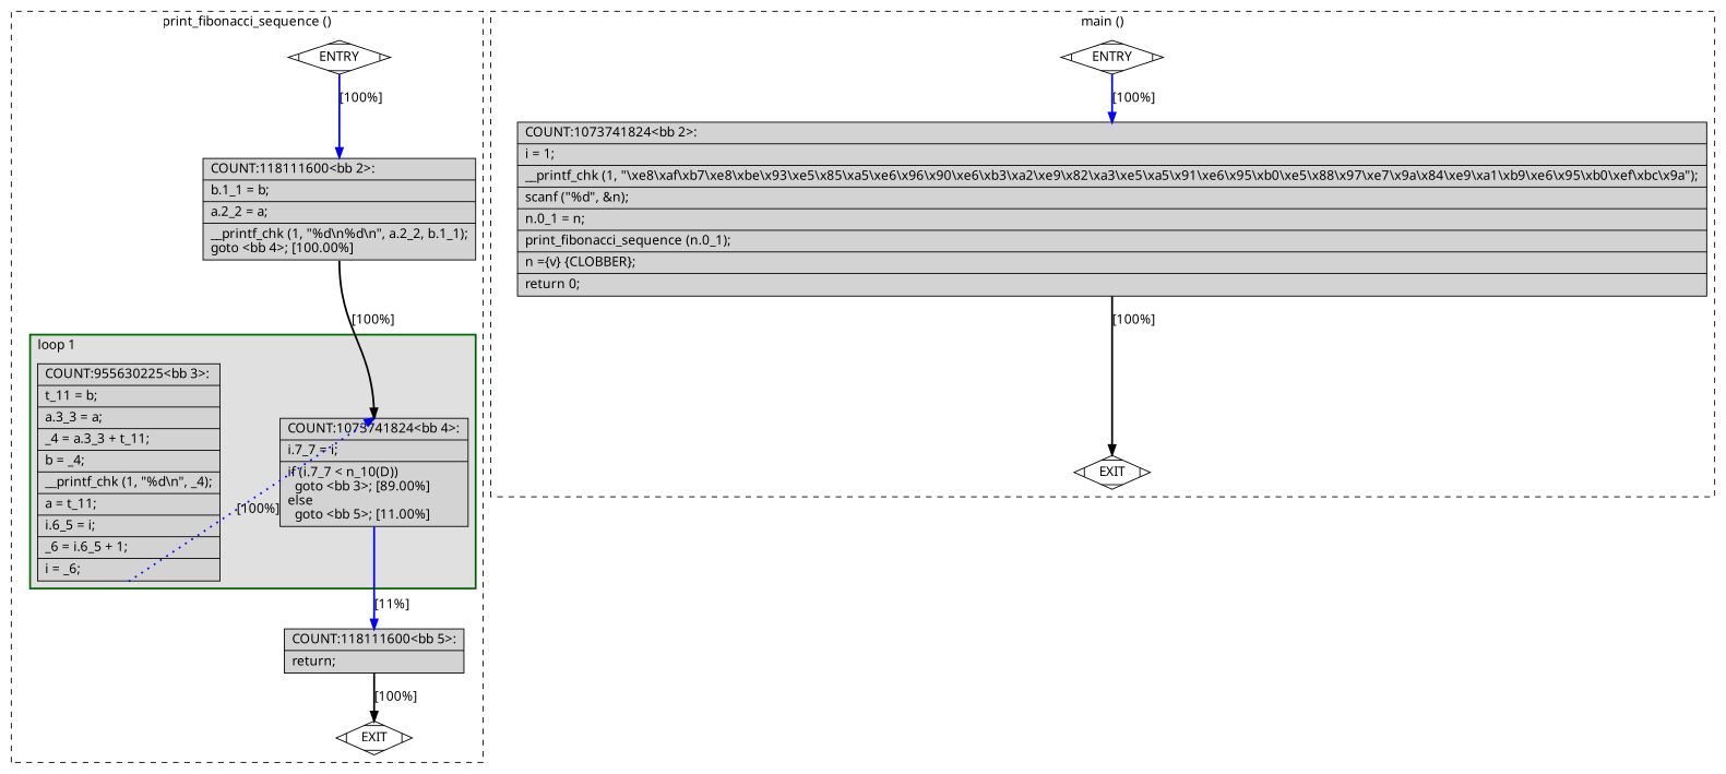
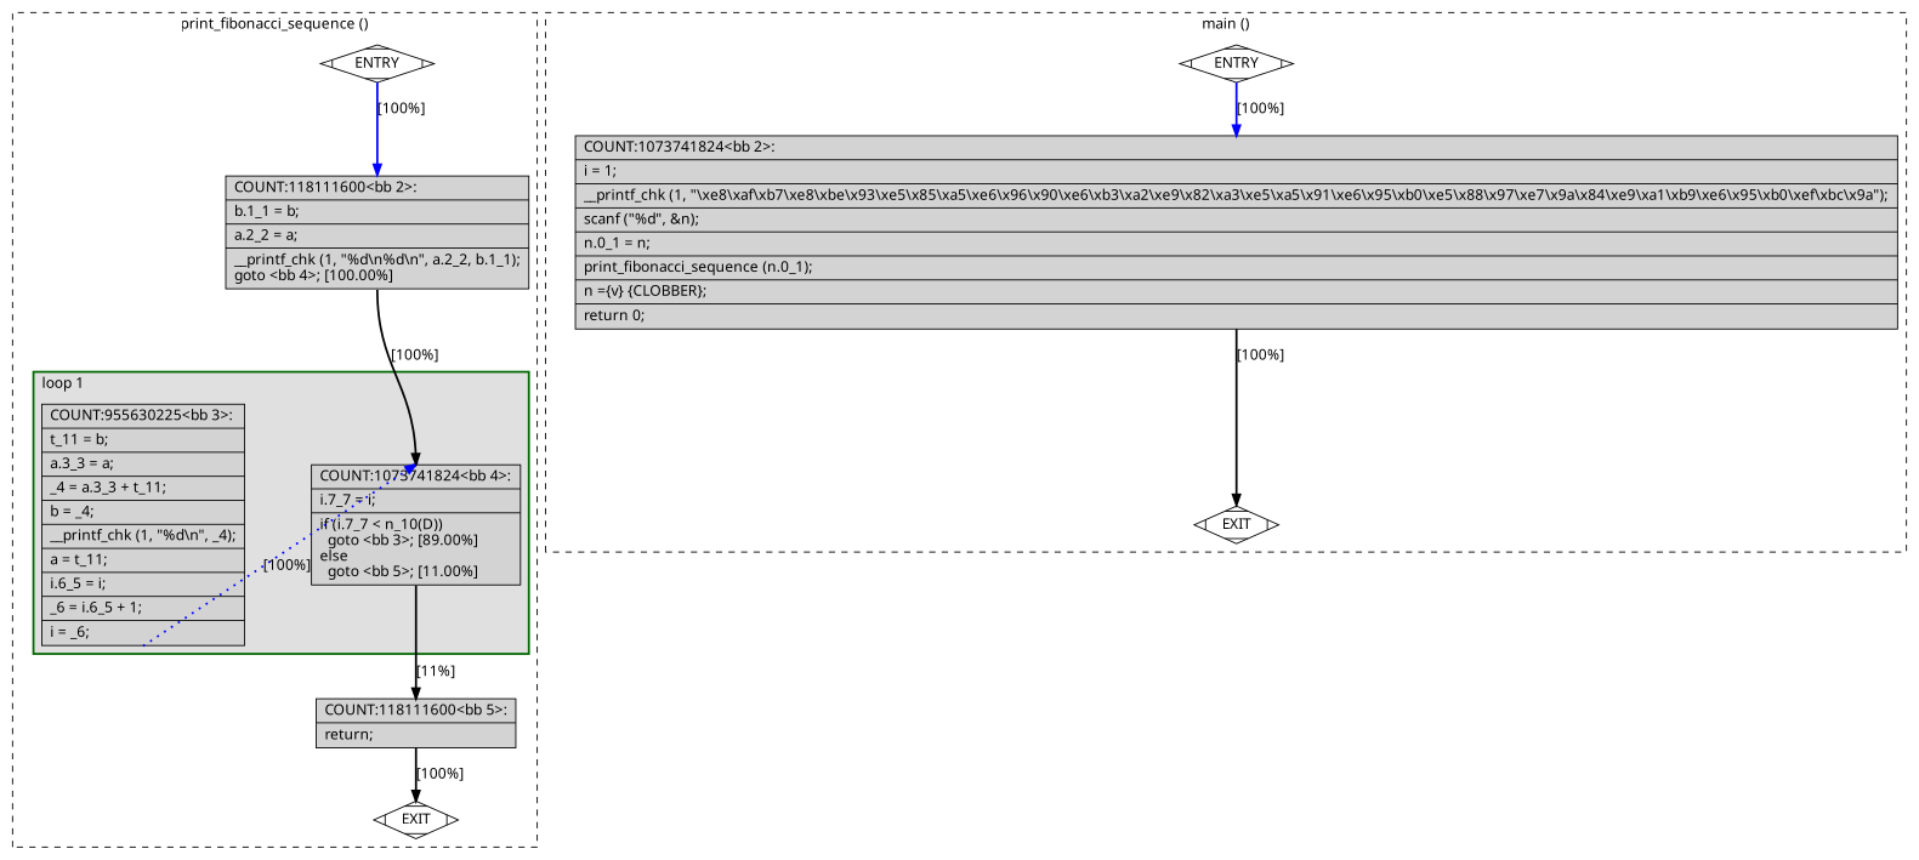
  digraph {
    fontname="Noto Sans"
    node [fillcolor=lightgrey fontname="Noto Sans" shape=record style=filled]
    edge [color=black constraint=true fontname="Noto Sans" headport=n style="solid,bold" tailport=s weight=10]
    n1 [label="{COUNT:1073741824\<bb\ 4\>:\l|i.7_7\ =\ i;\l|if\ (i.7_7\ \<\ n_10(D))\l\ \ goto\ \<bb\ 3\>;\ [89.00%]\lelse\l\ \ goto\ \<bb\ 5\>;\ [11.00%]\l}"]
    n2 [label="{COUNT:955630225\<bb\ 3\>:\l|t_11\ =\ b;\l|a.3_3\ =\ a;\l|_4\ =\ a.3_3\ +\ t_11;\l|b\ =\ _4;\l|__printf_chk\ (1,\ \"%d\\n\",\ _4);\l|a\ =\ t_11;\l|i.6_5\ =\ i;\l|_6\ =\ i.6_5\ +\ 1;\l|i\ =\ _6;\l}"]
    n3 [label="{COUNT:118111600\<bb\ 5\>:\l|return;\l}"]
    n4 [fillcolor=white label=ENTRY shape=Mdiamond]
    n5 [fillcolor=white label=EXIT shape=Mdiamond]
    n6 [label="{COUNT:118111600\<bb\ 2\>:\l|b.1_1\ =\ b;\l|a.2_2\ =\ a;\l|__printf_chk\ (1,\ \"%d\\n%d\\n\",\ a.2_2,\ b.1_1);\lgoto\ \<bb\ 4\>;\ [100.00%]\l}"]
    n7 [fillcolor=white label=ENTRY shape=Mdiamond]
    n8 [fillcolor=white label=EXIT shape=Mdiamond]
    n9 [label="{COUNT:1073741824\<bb\ 2\>:\l|i\ =\ 1;\l|__printf_chk\ (1,\ \"\\xe8\\xaf\\xb7\\xe8\\xbe\\x93\\xe5\\x85\\xa5\\xe6\\x96\\x90\\xe6\\xb3\\xa2\\xe9\\x82\\xa3\\xe5\\xa5\\x91\\xe6\\x95\\xb0\\xe5\\x88\\x97\\xe7\\x9a\\x84\\xe9\\xa1\\xb9\\xe6\\x95\\xb0\\xef\\xbc\\x9a\");\l|scanf\ (\"%d\",\ &n);\l|n.0_1\ =\ n;\l|print_fibonacci_sequence\ (n.0_1);\l|n\ =\{v\}\ \{CLOBBER\};\l|return\ 0;\l}"]
    subgraph cluster_1 {
      color=black
      label="print_fibonacci_sequence ()"
      style=dashed
      n3
      n4
      n5
      n6
      subgraph cluster_2 {
        color=darkgreen
        fillcolor=grey88
        label="loop 1"
        labeljust=l
        penwidth=2
        style=filled
        n1
        n2
      }
    }
    subgraph cluster_3 {
      color=black
      label="main ()"
      style=dashed
      n7
      n8
      n9
    }
-   n1 -> n3 [color=blue label="[11%]"]
+   n1 -> n3 [label="[11%]"]
    n2 -> n1 [color=blue constraint=false label="[100%]" style="dotted,bold"]
    n3 -> n5 [label="[100%]"]
    n4 -> n5 [style=invis color="" weight=""]
    n4 -> n6 [color=blue label="[100%]" weight=100]
    n6 -> n1 [label="[100%]" weight=100]
    n7 -> n8 [style=invis color="" weight=""]
    n7 -> n9 [color=blue label="[100%]" weight=100]
    n9 -> n8 [label="[100%]"]
  }
